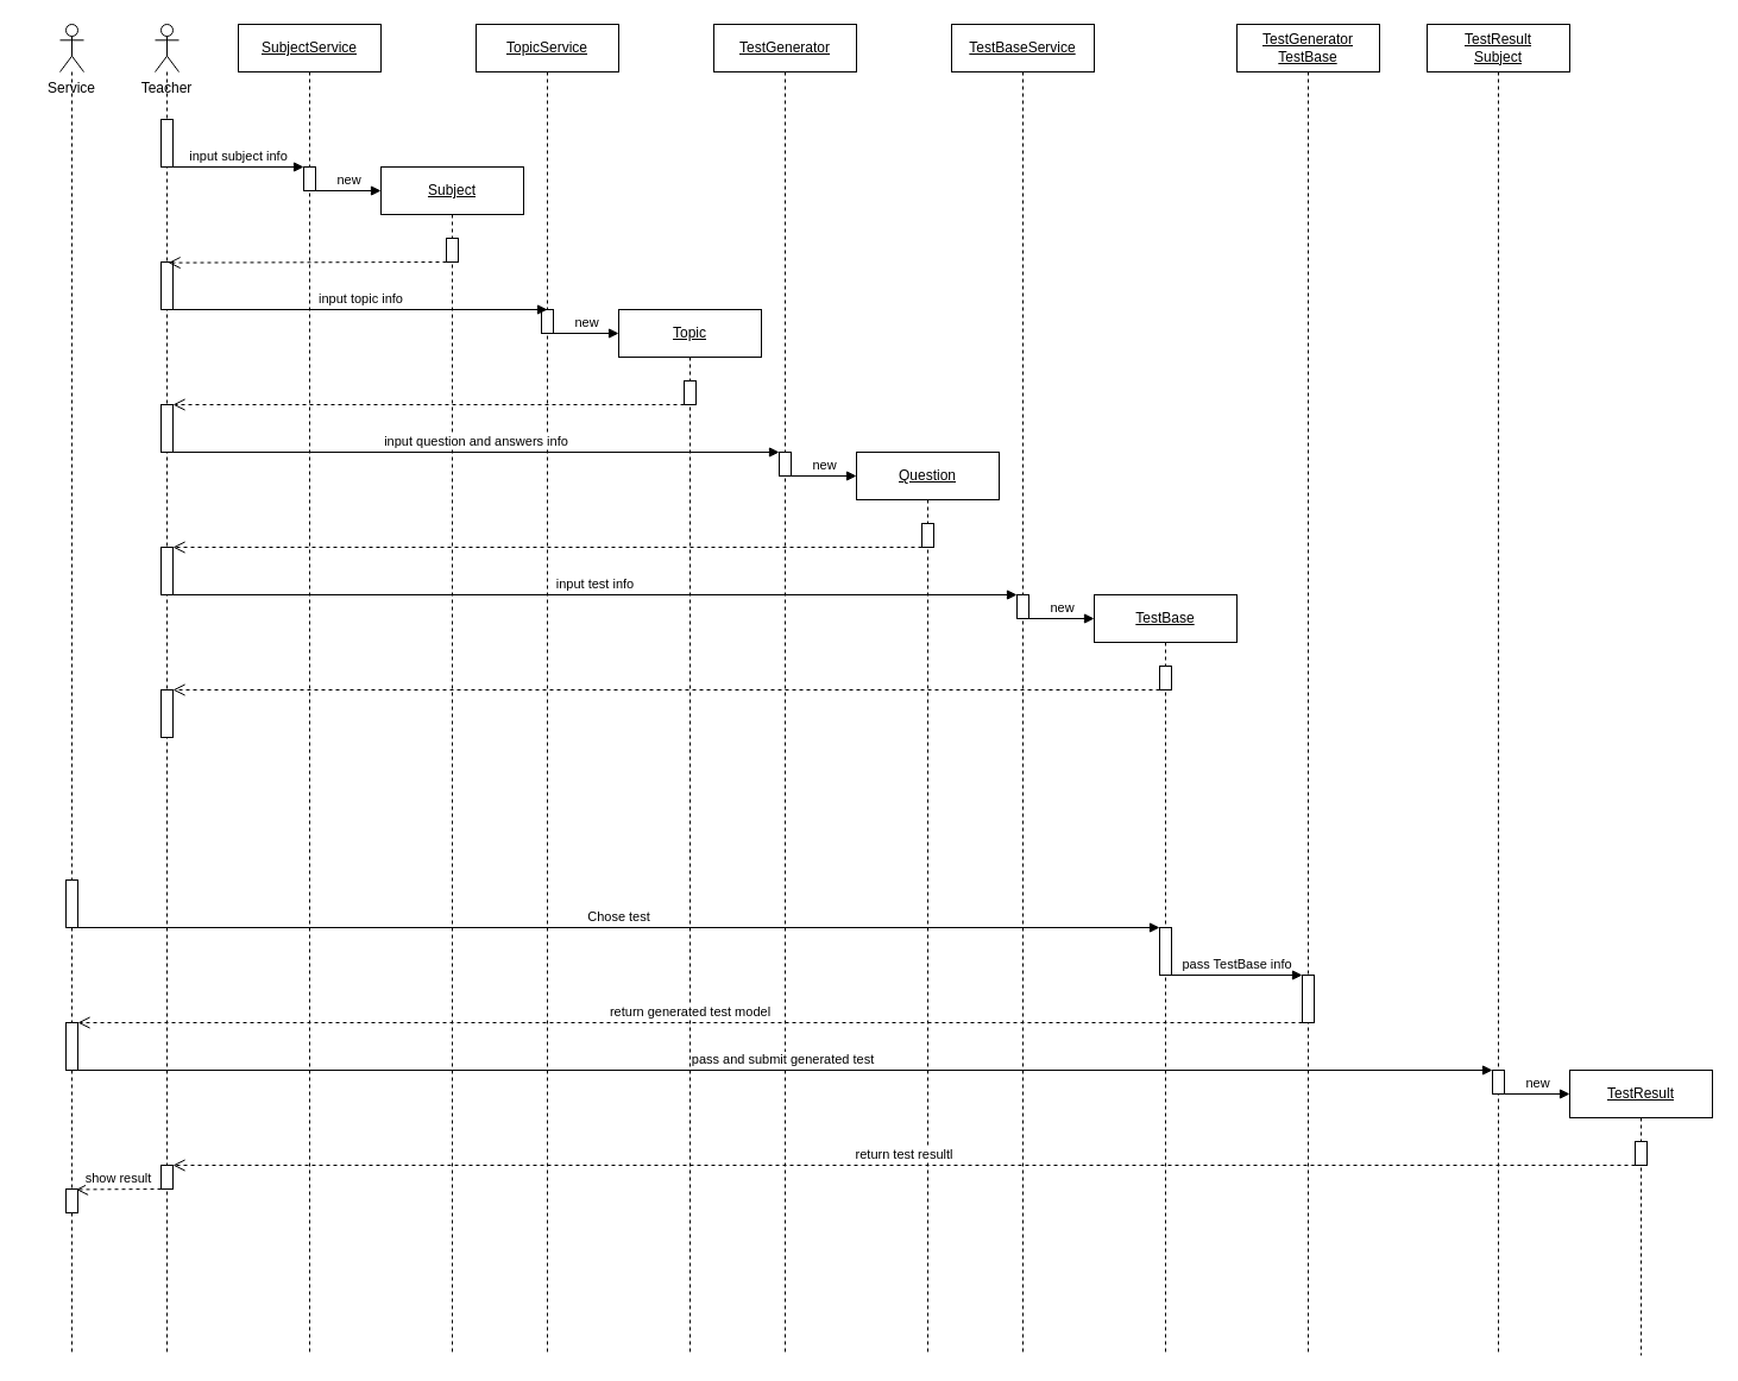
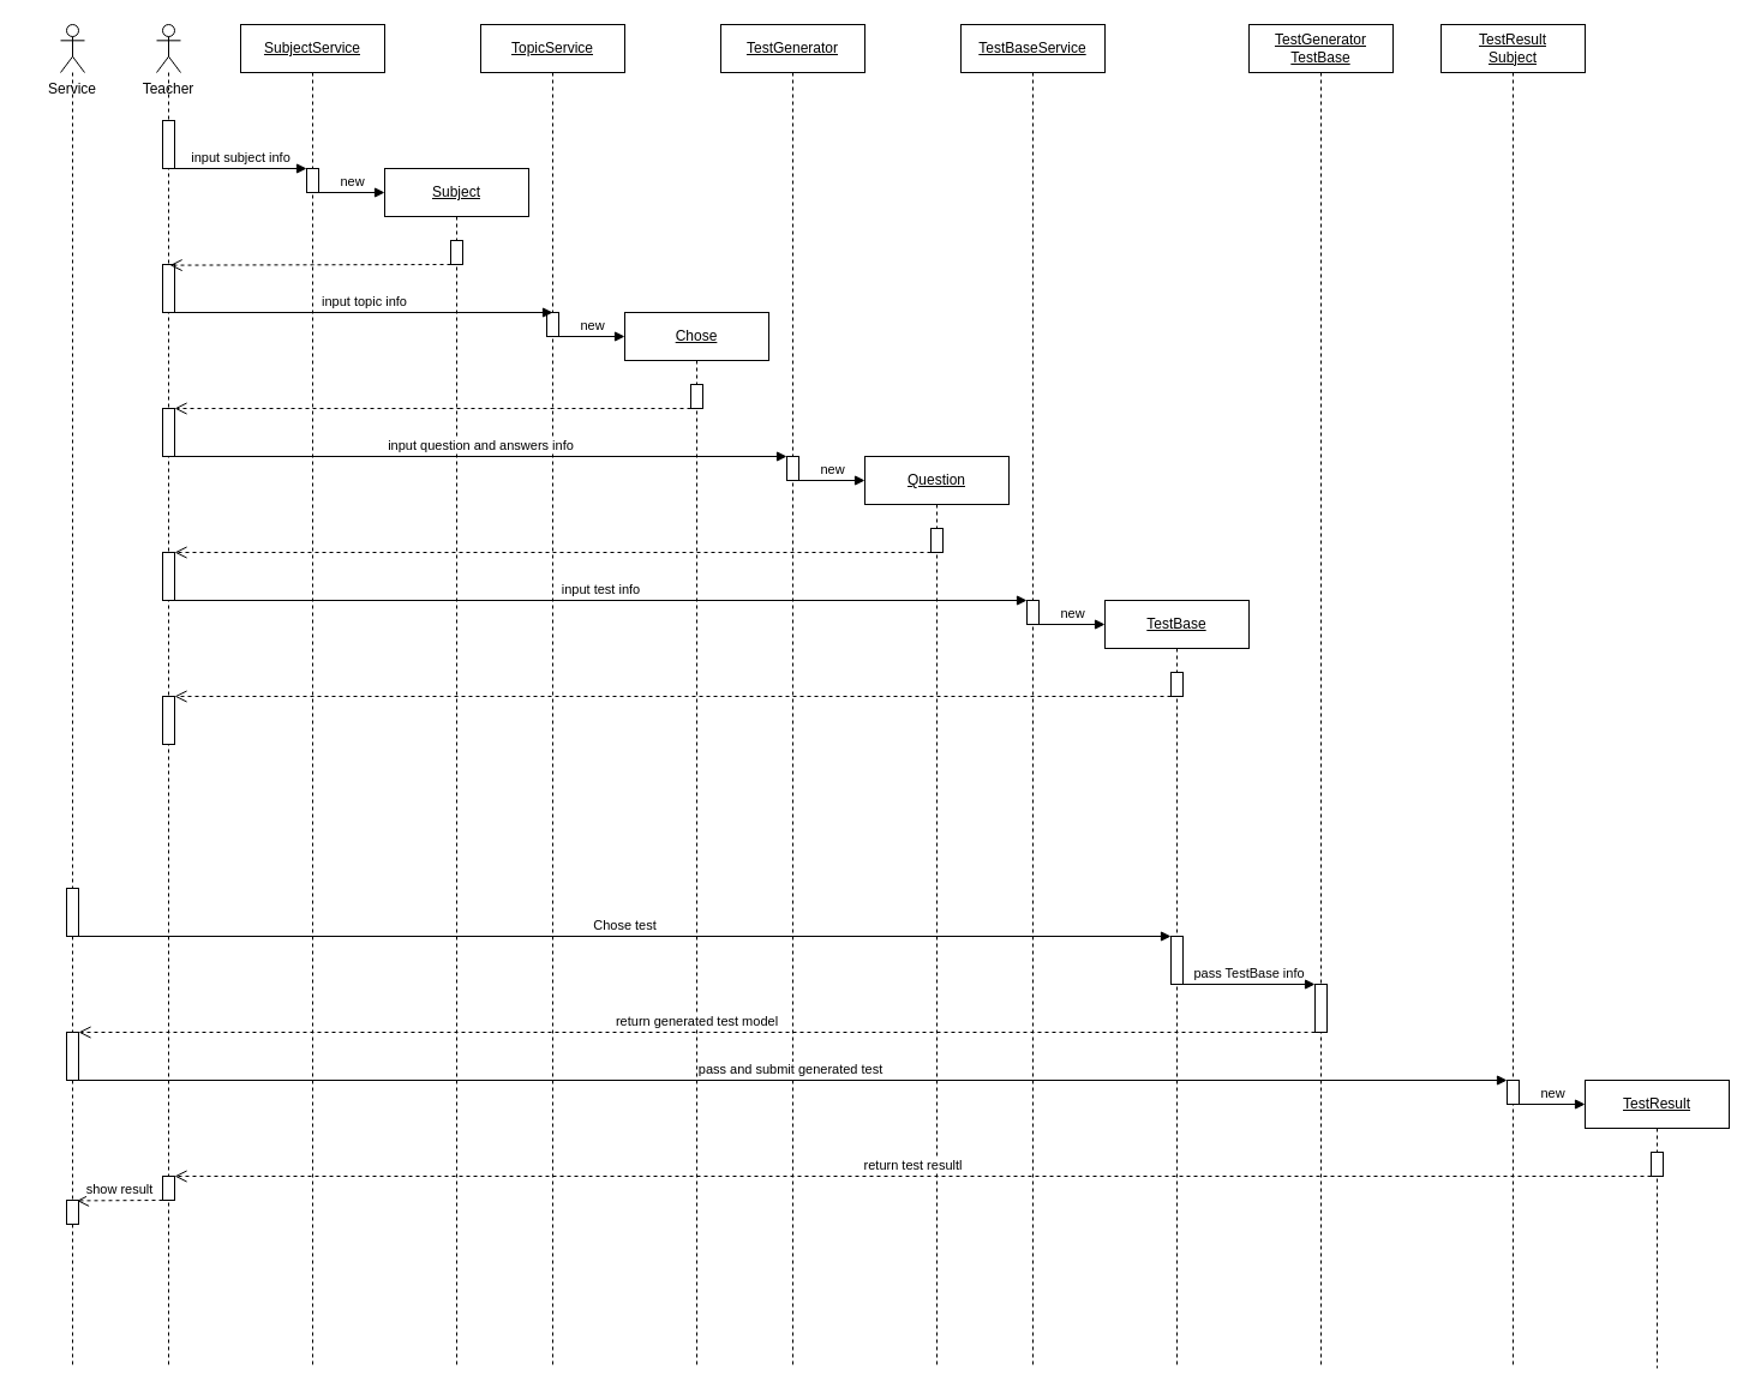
  <mxCell id="0" />
  <mxCell id="1" parent="0" />
  <mxCell id="2" value="" style="shape=umlLifeline;participant=umlActor;perimeter=lifelinePerimeter;whiteSpace=wrap;html=1;container=1;collapsible=0;recursiveResize=0;verticalAlign=top;spacingTop=36;outlineConnect=0;" parent="1" vertex="1"><mxGeometry x="130" y="20" width="20" height="1120" as="geometry" /></mxCell>
  <mxCell id="3" value="" style="html=1;points=[];perimeter=orthogonalPerimeter;" parent="2" vertex="1"><mxGeometry x="5" y="80" width="10" height="40" as="geometry" /></mxCell>
  <mxCell id="4" value="" style="html=1;points=[];perimeter=orthogonalPerimeter;" parent="2" vertex="1"><mxGeometry x="5" y="200" width="10" height="40" as="geometry" /></mxCell>
  <mxCell id="5" value="" style="html=1;points=[];perimeter=orthogonalPerimeter;" parent="2" vertex="1"><mxGeometry x="5" y="320" width="10" height="40" as="geometry" /></mxCell>
  <mxCell id="6" value="" style="html=1;points=[];perimeter=orthogonalPerimeter;" parent="2" vertex="1"><mxGeometry x="5" y="440" width="10" height="40" as="geometry" /></mxCell>
  <mxCell id="7" value="" style="html=1;points=[];perimeter=orthogonalPerimeter;" parent="2" vertex="1"><mxGeometry x="5" y="560" width="10" height="40" as="geometry" /></mxCell>
  <mxCell id="8" value="" style="html=1;points=[];perimeter=orthogonalPerimeter;" vertex="1" parent="2"><mxGeometry x="5" y="960" width="10" height="20" as="geometry" /></mxCell>
  <mxCell id="9" value="&lt;u&gt;SubjectService&lt;/u&gt;" style="shape=umlLifeline;perimeter=lifelinePerimeter;whiteSpace=wrap;html=1;container=1;collapsible=0;recursiveResize=0;outlineConnect=0;" parent="1" vertex="1"><mxGeometry x="200" y="20" width="120" height="1120" as="geometry" /></mxCell>
  <mxCell id="10" value="" style="html=1;points=[];perimeter=orthogonalPerimeter;" parent="9" vertex="1"><mxGeometry x="55" y="120" width="10" height="20" as="geometry" /></mxCell>
  <mxCell id="11" value="&lt;u&gt;TopicService&lt;/u&gt;" style="shape=umlLifeline;perimeter=lifelinePerimeter;whiteSpace=wrap;html=1;container=1;collapsible=0;recursiveResize=0;outlineConnect=0;" parent="1" vertex="1"><mxGeometry x="400" y="20" width="120" height="1120" as="geometry" /></mxCell>
  <mxCell id="12" value="" style="html=1;points=[];perimeter=orthogonalPerimeter;" parent="11" vertex="1"><mxGeometry x="55" y="240" width="10" height="20" as="geometry" /></mxCell>
  <mxCell id="13" value="&lt;u&gt;TestGenerator&lt;/u&gt;" style="shape=umlLifeline;perimeter=lifelinePerimeter;whiteSpace=wrap;html=1;container=1;collapsible=0;recursiveResize=0;outlineConnect=0;" parent="1" vertex="1"><mxGeometry x="600" y="20" width="120" height="1120" as="geometry" /></mxCell>
  <mxCell id="14" value="" style="html=1;points=[];perimeter=orthogonalPerimeter;" parent="13" vertex="1"><mxGeometry x="55" y="360" width="10" height="20" as="geometry" /></mxCell>
  <mxCell id="15" value="input subject info" style="html=1;verticalAlign=bottom;endArrow=block;" parent="1" source="3" target="10" edge="1"><mxGeometry width="80" relative="1" as="geometry"><mxPoint x="190" y="140" as="sourcePoint" /><mxPoint x="240" y="139" as="targetPoint" /></mxGeometry></mxCell>
  <mxCell id="16" value="new" style="html=1;verticalAlign=bottom;endArrow=block;" parent="1" source="10" edge="1"><mxGeometry width="80" relative="1" as="geometry"><mxPoint x="170" y="180" as="sourcePoint" /><mxPoint x="320" y="160" as="targetPoint" /></mxGeometry></mxCell>
  <mxCell id="17" value="&lt;u&gt;Subject&lt;/u&gt;" style="shape=umlLifeline;perimeter=lifelinePerimeter;whiteSpace=wrap;html=1;container=1;collapsible=0;recursiveResize=0;outlineConnect=0;" parent="1" vertex="1"><mxGeometry x="320" y="140" width="120" height="1000" as="geometry" /></mxCell>
  <mxCell id="18" value="" style="html=1;points=[];perimeter=orthogonalPerimeter;" parent="17" vertex="1"><mxGeometry x="55" y="60" width="10" height="20" as="geometry" /></mxCell>
  <mxCell id="19" value="" style="html=1;verticalAlign=bottom;endArrow=open;dashed=1;endSize=8;entryX=0.607;entryY=0.015;entryDx=0;entryDy=0;entryPerimeter=0;" parent="1" source="18" target="4" edge="1"><mxGeometry relative="1" as="geometry"><mxPoint x="290" y="220" as="sourcePoint" /><mxPoint x="210" y="220" as="targetPoint" /></mxGeometry></mxCell>
  <mxCell id="20" value="input topic info" style="html=1;verticalAlign=bottom;endArrow=block;" parent="1" source="4" edge="1"><mxGeometry width="80" relative="1" as="geometry"><mxPoint x="180" y="260" as="sourcePoint" /><mxPoint x="460" y="260" as="targetPoint" /></mxGeometry></mxCell>
  <mxCell id="21" value="Teacher" style="text;align=center;fontStyle=0;verticalAlign=middle;spacingLeft=3;spacingRight=3;strokeColor=none;rotatable=0;points=[[0,0.5],[1,0.5]];portConstraint=eastwest;" parent="1" vertex="1"><mxGeometry x="100" y="60" width="80" height="26" as="geometry" /></mxCell>
  <mxCell id="22" value="&lt;u&gt;TestBaseService&lt;/u&gt;" style="shape=umlLifeline;perimeter=lifelinePerimeter;whiteSpace=wrap;html=1;container=1;collapsible=0;recursiveResize=0;outlineConnect=0;" parent="1" vertex="1"><mxGeometry x="800" y="20" width="120" height="1120" as="geometry" /></mxCell>
  <mxCell id="23" value="" style="html=1;points=[];perimeter=orthogonalPerimeter;" parent="22" vertex="1"><mxGeometry x="55" y="480" width="10" height="20" as="geometry" /></mxCell>
  <mxCell id="24" value="new" style="html=1;verticalAlign=bottom;endArrow=block;" parent="1" source="12" edge="1"><mxGeometry width="80" relative="1" as="geometry"><mxPoint x="480" y="280" as="sourcePoint" /><mxPoint x="520" y="280" as="targetPoint" /></mxGeometry></mxCell>
- <mxCell id="25" value="&lt;u&gt;Topic&lt;/u&gt;" style="shape=umlLifeline;perimeter=lifelinePerimeter;whiteSpace=wrap;html=1;container=1;collapsible=0;recursiveResize=0;outlineConnect=0;" parent="1" vertex="1"><mxGeometry x="520" y="260" width="120" height="880" as="geometry" /></mxCell>
+ <mxCell id="25" value="&lt;u&gt;Chose&lt;/u&gt;" style="shape=umlLifeline;perimeter=lifelinePerimeter;whiteSpace=wrap;html=1;container=1;collapsible=0;recursiveResize=0;outlineConnect=0;" parent="1" vertex="1"><mxGeometry x="520" y="260" width="120" height="880" as="geometry" /></mxCell>
  <mxCell id="26" value="" style="html=1;points=[];perimeter=orthogonalPerimeter;" parent="25" vertex="1"><mxGeometry x="55" y="60" width="10" height="20" as="geometry" /></mxCell>
  <mxCell id="27" value="" style="html=1;verticalAlign=bottom;endArrow=open;dashed=1;endSize=8;" parent="1" source="26" target="5" edge="1"><mxGeometry relative="1" as="geometry"><mxPoint x="523.93" y="340" as="sourcePoint" /><mxPoint x="290" y="340.6" as="targetPoint" /></mxGeometry></mxCell>
  <mxCell id="28" value="input question and answers info" style="html=1;verticalAlign=bottom;endArrow=block;" parent="1" source="5" target="14" edge="1"><mxGeometry width="80" relative="1" as="geometry"><mxPoint x="170" y="384.66" as="sourcePoint" /><mxPoint x="485" y="384.66" as="targetPoint" /></mxGeometry></mxCell>
  <mxCell id="29" value="&lt;u&gt;Question&lt;/u&gt;" style="shape=umlLifeline;perimeter=lifelinePerimeter;whiteSpace=wrap;html=1;container=1;collapsible=0;recursiveResize=0;outlineConnect=0;" parent="1" vertex="1"><mxGeometry x="720" y="380" width="120" height="760" as="geometry" /></mxCell>
  <mxCell id="30" value="" style="html=1;points=[];perimeter=orthogonalPerimeter;" parent="29" vertex="1"><mxGeometry x="55" y="60" width="10" height="20" as="geometry" /></mxCell>
  <mxCell id="31" value="new" style="html=1;verticalAlign=bottom;endArrow=block;" parent="1" source="14" edge="1"><mxGeometry width="80" relative="1" as="geometry"><mxPoint x="680" y="400" as="sourcePoint" /><mxPoint x="720" y="400" as="targetPoint" /></mxGeometry></mxCell>
  <mxCell id="32" value="" style="html=1;verticalAlign=bottom;endArrow=open;dashed=1;endSize=8;" parent="1" source="30" target="6" edge="1"><mxGeometry relative="1" as="geometry"><mxPoint x="595" y="460" as="sourcePoint" /><mxPoint x="165" y="460" as="targetPoint" /></mxGeometry></mxCell>
  <mxCell id="33" value="&lt;u&gt;TestGenerator&lt;br&gt;TestBase&lt;/u&gt;" style="shape=umlLifeline;perimeter=lifelinePerimeter;whiteSpace=wrap;html=1;container=1;collapsible=0;recursiveResize=0;outlineConnect=0;" parent="1" vertex="1"><mxGeometry x="1040" y="20" width="120" height="1120" as="geometry" /></mxCell>
  <mxCell id="34" value="" style="html=1;points=[];perimeter=orthogonalPerimeter;" parent="33" vertex="1"><mxGeometry x="55" y="800" width="10" height="40" as="geometry" /></mxCell>
  <mxCell id="35" value="input test info" style="html=1;verticalAlign=bottom;endArrow=block;" parent="1" source="6" target="23" edge="1"><mxGeometry width="80" relative="1" as="geometry"><mxPoint x="160" y="500" as="sourcePoint" /><mxPoint x="670" y="500" as="targetPoint" /></mxGeometry></mxCell>
  <mxCell id="36" value="&lt;u&gt;TestBase&lt;/u&gt;" style="shape=umlLifeline;perimeter=lifelinePerimeter;whiteSpace=wrap;html=1;container=1;collapsible=0;recursiveResize=0;outlineConnect=0;" parent="1" vertex="1"><mxGeometry x="920" y="500" width="120" height="640" as="geometry" /></mxCell>
  <mxCell id="37" value="" style="html=1;points=[];perimeter=orthogonalPerimeter;" parent="36" vertex="1"><mxGeometry x="55" y="60" width="10" height="20" as="geometry" /></mxCell>
  <mxCell id="38" value="" style="html=1;points=[];perimeter=orthogonalPerimeter;" parent="36" vertex="1"><mxGeometry x="55" y="280" width="10" height="40" as="geometry" /></mxCell>
  <mxCell id="39" value="new" style="html=1;verticalAlign=bottom;endArrow=block;" parent="1" source="23" edge="1"><mxGeometry width="80" relative="1" as="geometry"><mxPoint x="875" y="520" as="sourcePoint" /><mxPoint x="920" y="520" as="targetPoint" /></mxGeometry></mxCell>
  <mxCell id="40" value="" style="html=1;verticalAlign=bottom;endArrow=open;dashed=1;endSize=8;" parent="1" source="37" target="7" edge="1"><mxGeometry relative="1" as="geometry"><mxPoint x="800" y="580" as="sourcePoint" /><mxPoint x="170" y="580" as="targetPoint" /></mxGeometry></mxCell>
  <mxCell id="41" value="" style="shape=umlLifeline;participant=umlActor;perimeter=lifelinePerimeter;whiteSpace=wrap;html=1;container=1;collapsible=0;recursiveResize=0;verticalAlign=top;spacingTop=36;outlineConnect=0;" parent="1" vertex="1"><mxGeometry x="50" y="20" width="20" height="1120" as="geometry" /></mxCell>
  <mxCell id="42" value="" style="html=1;points=[];perimeter=orthogonalPerimeter;" parent="41" vertex="1"><mxGeometry x="5" y="720" width="10" height="40" as="geometry" /></mxCell>
  <mxCell id="43" value="" style="html=1;points=[];perimeter=orthogonalPerimeter;" vertex="1" parent="41"><mxGeometry x="5" y="840" width="10" height="40" as="geometry" /></mxCell>
  <mxCell id="44" value="" style="html=1;points=[];perimeter=orthogonalPerimeter;" vertex="1" parent="41"><mxGeometry x="5" y="980" width="10" height="20" as="geometry" /></mxCell>
  <mxCell id="45" value="Service" style="text;align=center;fontStyle=0;verticalAlign=middle;spacingLeft=3;spacingRight=3;strokeColor=none;rotatable=0;points=[[0,0.5],[1,0.5]];portConstraint=eastwest;" parent="1" vertex="1"><mxGeometry x="20" y="60" width="80" height="26" as="geometry" /></mxCell>
  <mxCell id="46" value="Chose test" style="html=1;verticalAlign=bottom;endArrow=block;" parent="1" source="42" target="38" edge="1"><mxGeometry width="80" relative="1" as="geometry"><mxPoint x="190" y="780" as="sourcePoint" /><mxPoint x="900" y="780" as="targetPoint" /></mxGeometry></mxCell>
  <mxCell id="47" value="pass TestBase info" style="html=1;verticalAlign=bottom;endArrow=block;" parent="1" source="38" target="34" edge="1"><mxGeometry width="80" relative="1" as="geometry"><mxPoint x="210" y="820" as="sourcePoint" /><mxPoint x="1040" y="820" as="targetPoint" /></mxGeometry></mxCell>
  <mxCell id="48" value="&lt;u&gt;TestResult&lt;br&gt;Subject&lt;/u&gt;" style="shape=umlLifeline;perimeter=lifelinePerimeter;whiteSpace=wrap;html=1;container=1;collapsible=0;recursiveResize=0;outlineConnect=0;" vertex="1" parent="1"><mxGeometry x="1200" y="20" width="120" height="1120" as="geometry" /></mxCell>
  <mxCell id="49" value="" style="html=1;points=[];perimeter=orthogonalPerimeter;" vertex="1" parent="48"><mxGeometry x="55" y="880" width="10" height="20" as="geometry" /></mxCell>
  <mxCell id="50" value="pass and submit generated test" style="html=1;verticalAlign=bottom;endArrow=block;" edge="1" parent="1" source="41" target="49"><mxGeometry width="80" relative="1" as="geometry"><mxPoint x="160" y="901" as="sourcePoint" /><mxPoint x="1210" y="901" as="targetPoint" /></mxGeometry></mxCell>
  <mxCell id="51" value="return generated test model" style="html=1;verticalAlign=bottom;endArrow=open;dashed=1;endSize=8;" edge="1" parent="1" source="34" target="43"><mxGeometry relative="1" as="geometry"><mxPoint x="650" y="860" as="sourcePoint" /><mxPoint x="570" y="860" as="targetPoint" /></mxGeometry></mxCell>
  <mxCell id="52" value="new" style="html=1;verticalAlign=bottom;endArrow=block;" edge="1" parent="1" source="49"><mxGeometry width="80" relative="1" as="geometry"><mxPoint x="1280" y="920" as="sourcePoint" /><mxPoint x="1320" y="920" as="targetPoint" /></mxGeometry></mxCell>
  <mxCell id="53" value="&lt;u&gt;TestResult&lt;/u&gt;" style="shape=umlLifeline;perimeter=lifelinePerimeter;whiteSpace=wrap;html=1;container=1;collapsible=0;recursiveResize=0;outlineConnect=0;" vertex="1" parent="1"><mxGeometry x="1320" y="900" width="120" height="240" as="geometry" /></mxCell>
  <mxCell id="54" value="" style="html=1;points=[];perimeter=orthogonalPerimeter;" vertex="1" parent="53"><mxGeometry x="55" y="60" width="10" height="20" as="geometry" /></mxCell>
  <mxCell id="55" value="return test resultl" style="html=1;verticalAlign=bottom;endArrow=open;dashed=1;endSize=8;" edge="1" parent="1" source="54" target="8"><mxGeometry relative="1" as="geometry"><mxPoint x="1350" y="980" as="sourcePoint" /><mxPoint x="160" y="980" as="targetPoint" /></mxGeometry></mxCell>
  <mxCell id="56" value="show result" style="html=1;verticalAlign=bottom;endArrow=open;dashed=1;endSize=8;entryX=0.848;entryY=0.021;entryDx=0;entryDy=0;entryPerimeter=0;" edge="1" parent="1" source="8" target="44"><mxGeometry relative="1" as="geometry"><mxPoint x="120" y="1000" as="sourcePoint" /><mxPoint x="90" y="1000" as="targetPoint" /></mxGeometry></mxCell>
